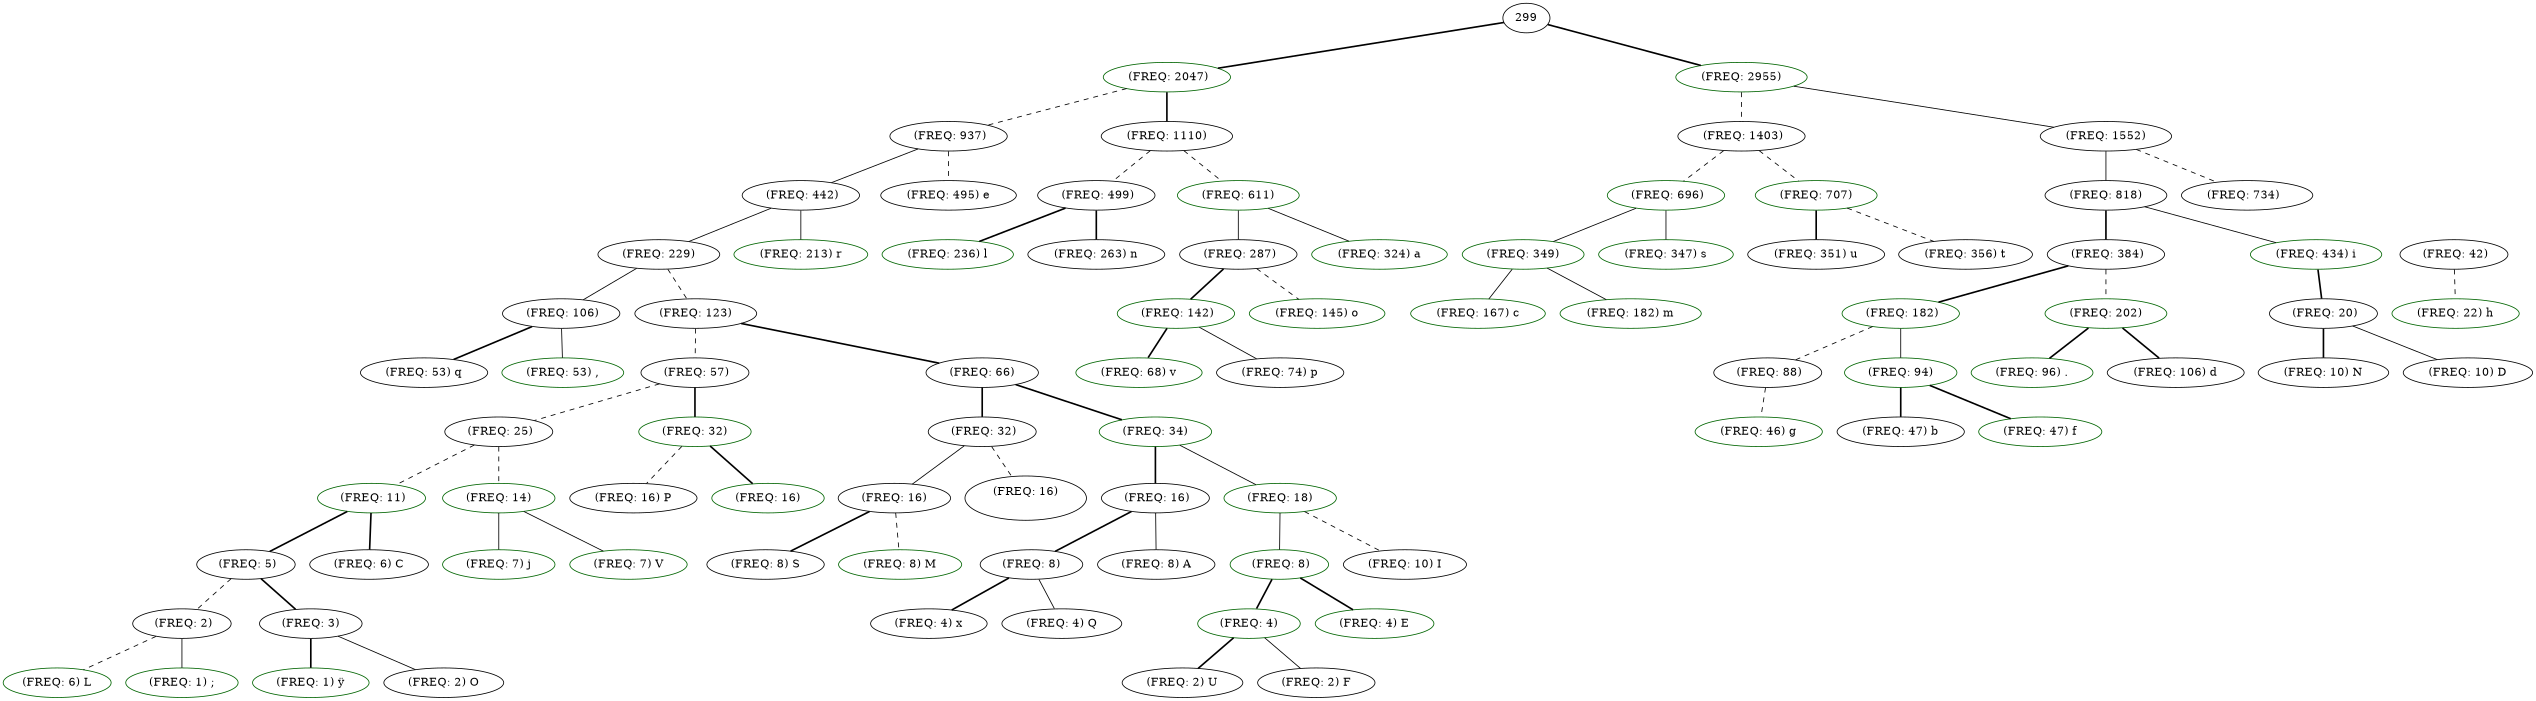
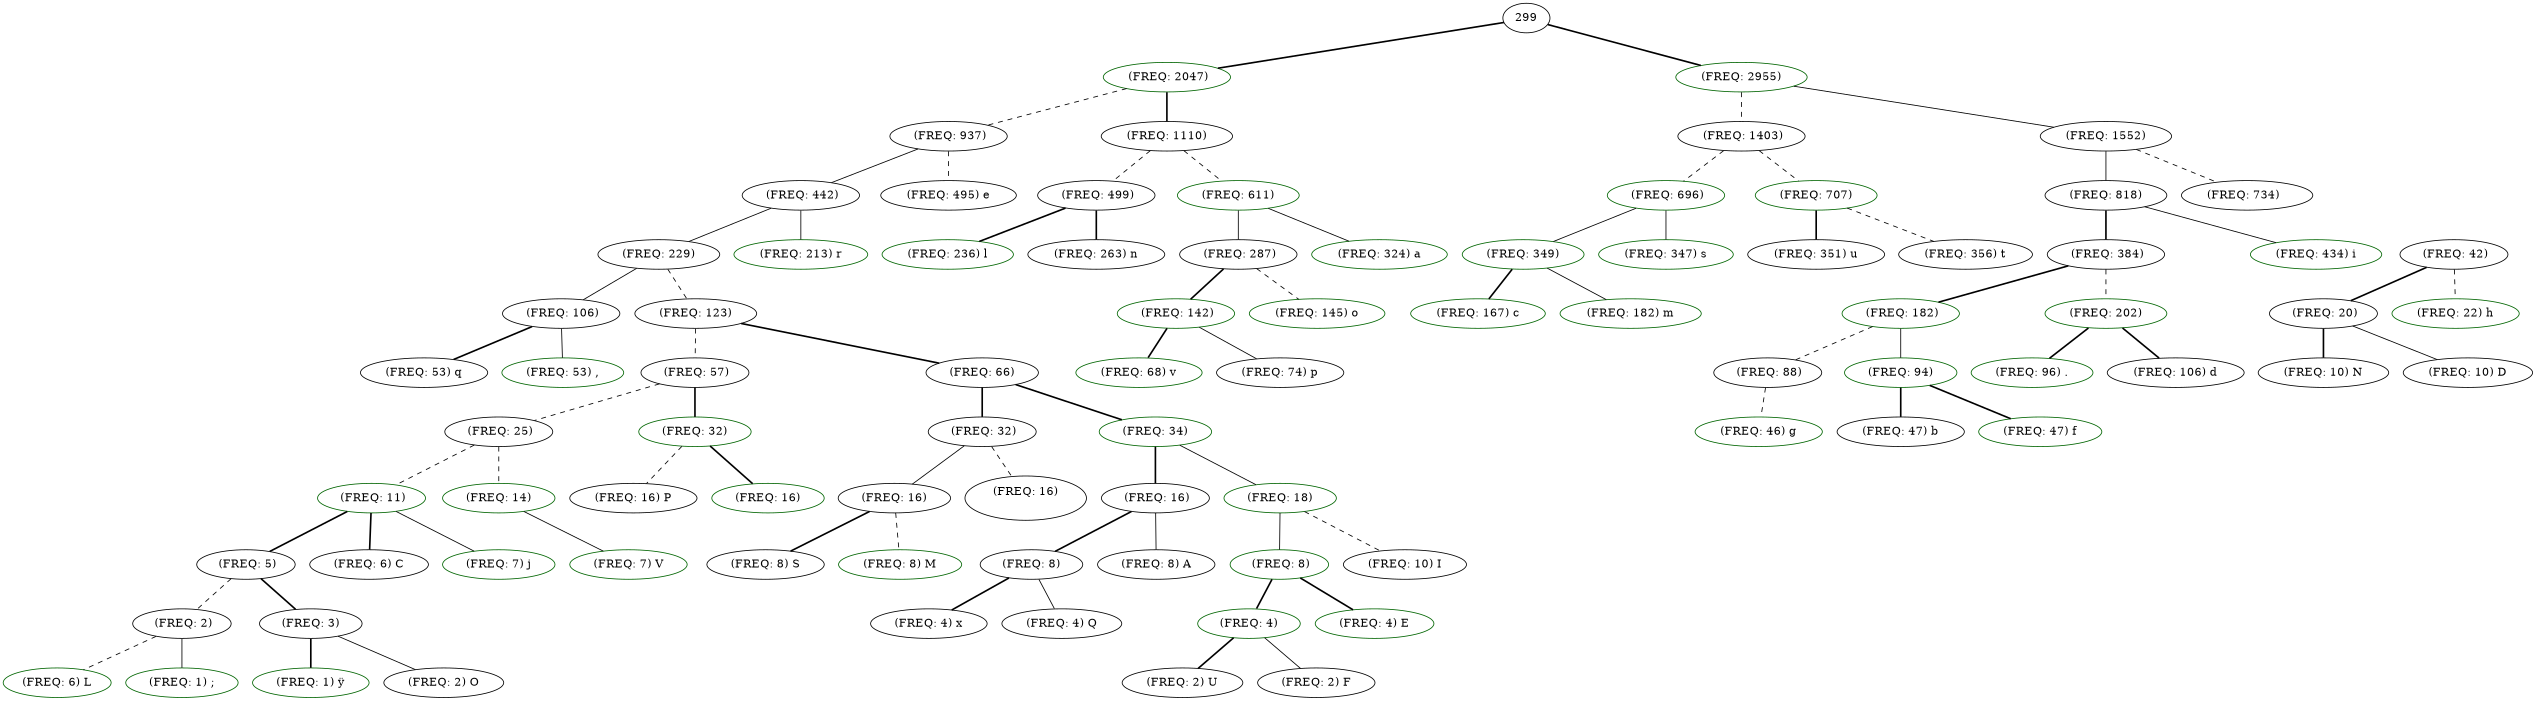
  graph {
    node [color=black]
    edge [style=bold]
    n1 [label=" (FREQ: 2)"]
    n2 [color=darkgreen label="(FREQ: 6) L"]
    n3 [color=darkgreen label=" (FREQ: 1) ; "]
    n4 [label=" (FREQ: 3) "]
    n5 [color=darkgreen label=" (FREQ: 1) ÿ "]
    n6 [label=" (FREQ: 2) O "]
    n7 [color=darkgreen label=" (FREQ: 4) "]
    n8 [label=" (FREQ: 2) U "]
    n9 [label=" (FREQ: 2) F "]
    n10 [label=" (FREQ: 5)"]
    n11 [label=" (FREQ: 8) "]
    n12 [label=" (FREQ: 4) x "]
    n13 [label=" (FREQ: 4) Q "]
    n14 [color=darkgreen label=" (FREQ: 8)"]
    n15 [color=darkgreen label=" (FREQ: 4) E "]
    n16 [color=darkgreen label=" (FREQ: 11)"]
    n17 [label=" (FREQ: 6) C "]
    n18 [color=darkgreen label=" (FREQ: 14) "]
    n19 [color=darkgreen label=" (FREQ: 7) j "]
    n20 [color=darkgreen label=" (FREQ: 7) V "]
    n21 [label=" (FREQ: 16) "]
    n22 [label=" (FREQ: 8) S "]
    n23 [color=darkgreen label=" (FREQ: 8) M "]
    n24 [label=" (FREQ: 16)"]
    n25 [label=" (FREQ: 8) A "]
    n26 [color=darkgreen label=" (FREQ: 18) "]
    n27 [label=" (FREQ: 10) I "]
    n28 [label=" (FREQ: 20)"]
    n29 [label=" (FREQ: 10) N "]
    n30 [label=" (FREQ: 10) D "]
    n31 [label=" (FREQ: 25)"]
    n32 [color=darkgreen label=" (FREQ: 32) "]
    n33 [label=" (FREQ: 16) P "]
    n34 [color=darkgreen label=" (FREQ: 16) "]
    n35 [label=" (FREQ: 32)"]
    n36 [label=" (FREQ: 16) \n "]
    n37 [color=darkgreen label=" (FREQ: 34) "]
    n38 [label=" (FREQ: 42)"]
    n39 [color=darkgreen label=" (FREQ: 22) h "]
    n40 [label=" (FREQ: 57)"]
    n41 [label=" (FREQ: 66) "]
    n42 [label=" (FREQ: 88)"]
    n43 [color=darkgreen label=" (FREQ: 46) g "]
    n44 [color=darkgreen label=" (FREQ: 94) "]
    n45 [label=" (FREQ: 47) b "]
    n46 [color=darkgreen label=" (FREQ: 47) f "]
    n47 [label=" (FREQ: 106)"]
    n48 [label=" (FREQ: 53) q "]
    n49 [color=darkgreen label=" (FREQ: 53) , "]
    n50 [label=" (FREQ: 123) "]
    n51 [color=darkgreen label=" (FREQ: 142)"]
    n52 [color=darkgreen label=" (FREQ: 68) v "]
    n53 [label=" (FREQ: 74) p "]
    n54 [color=darkgreen label=" (FREQ: 182)"]
    n55 [color=darkgreen label=" (FREQ: 202) "]
    n56 [color=darkgreen label=" (FREQ: 96) . "]
    n57 [label=" (FREQ: 106) d "]
    n58 [label=" (FREQ: 229) "]
    n59 [label=" (FREQ: 287)"]
    n60 [color=darkgreen label=" (FREQ: 145) o "]
    n61 [color=darkgreen label=" (FREQ: 349) "]
    n62 [color=darkgreen label=" (FREQ: 167) c "]
    n63 [color=darkgreen label=" (FREQ: 182) m "]
    n64 [label=" (FREQ: 384)"]
    n65 [label=" (FREQ: 442)"]
    n66 [color=darkgreen label=" (FREQ: 213) r "]
    n67 [label=" (FREQ: 499)"]
    n68 [color=darkgreen label=" (FREQ: 236) l "]
    n69 [label=" (FREQ: 263) n "]
    n70 [color=darkgreen label=" (FREQ: 611) "]
    n71 [color=darkgreen label=" (FREQ: 324) a "]
    n72 [color=darkgreen label=" (FREQ: 696)"]
    n73 [color=darkgreen label=" (FREQ: 347) s "]
    n74 [color=darkgreen label=" (FREQ: 707) "]
    n75 [label=" (FREQ: 351) u "]
    n76 [label=" (FREQ: 356) t "]
    n77 [label=" (FREQ: 818) "]
    n78 [color=darkgreen label=" (FREQ: 434) i "]
    n79 [label=" (FREQ: 937)"]
    n80 [label=" (FREQ: 495) e "]
    n81 [label=" (FREQ: 1110) "]
    n82 [label=" (FREQ: 1403)"]
    n83 [label=" (FREQ: 1552) "]
    n84 [label=" (FREQ: 734)   "]
    n85 [color=darkgreen label=" (FREQ: 2047)"]
    n86 [color=darkgreen label=" (FREQ: 2955) "]
    299
    n1 -- n2 [style=dashed]
    n1 -- n3 [style=solid]
    n4 -- n5
    n4 -- n6 [style=solid]
    n7 -- n8
    n7 -- n9 [style=solid]
    n10 -- n1 [style=dashed]
    n10 -- n4
    n11 -- n12
    n11 -- n13 [style=solid]
    n14 -- n7
    n14 -- n15
    n16 -- n10
    n16 -- n17
-   n18 -- n19 [style=solid]
+   n16 -- n19 [style=solid]
    n18 -- n20 [style=solid]
    n21 -- n22
    n21 -- n23 [style=dashed]
    n24 -- n11
    n24 -- n25 [style=solid]
    n26 -- n14 [style=solid]
    n26 -- n27 [style=dashed]
    n28 -- n29
    n28 -- n30 [style=solid]
    n31 -- n16 [style=dashed]
    n31 -- n18 [style=dashed]
    n32 -- n33 [style=dashed]
    n32 -- n34
    n35 -- n21 [style=solid]
    n35 -- n36 [style=dashed]
    n37 -- n24
    n37 -- n26 [style=solid]
-   n78 -- n28
+   n38 -- n28
    n38 -- n39 [style=dashed]
    n40 -- n31 [style=dashed]
    n40 -- n32
    n41 -- n35
    n41 -- n37
    n42 -- n43 [style=dashed]
    n44 -- n45
    n44 -- n46
    n47 -- n48
    n47 -- n49 [style=solid]
    n50 -- n40 [style=dashed]
    n50 -- n41
    n51 -- n52
    n51 -- n53 [style=solid]
    n54 -- n42 [style=dashed]
    n54 -- n44 [style=solid]
    n55 -- n56
    n55 -- n57
    n58 -- n47 [style=solid]
    n58 -- n50 [style=dashed]
    n59 -- n51
    n59 -- n60 [style=dashed]
-   n61 -- n62 [style=solid]
+   n61 -- n62
    n61 -- n63 [style=solid]
    n64 -- n54
    n64 -- n55 [style=dashed]
    n65 -- n58 [style=solid]
    n65 -- n66 [style=solid]
    n67 -- n68
    n67 -- n69
    n70 -- n59 [style=solid]
    n70 -- n71 [style=solid]
    n72 -- n61 [style=solid]
    n72 -- n73 [style=solid]
    n74 -- n75
    n74 -- n76 [style=dashed]
    n77 -- n64
    n77 -- n78 [style=solid]
    n79 -- n65 [style=solid]
    n79 -- n80 [style=dashed]
    n81 -- n67 [style=dashed]
    n81 -- n70 [style=dashed]
    n82 -- n72 [style=dashed]
    n82 -- n74 [style=dashed]
    n83 -- n77 [style=solid]
    n83 -- n84 [style=dashed]
    n85 -- n79 [style=dashed]
    n85 -- n81
    n86 -- n82 [style=dashed]
    n86 -- n83 [style=solid]
    299 -- n85
    299 -- n86
  }
